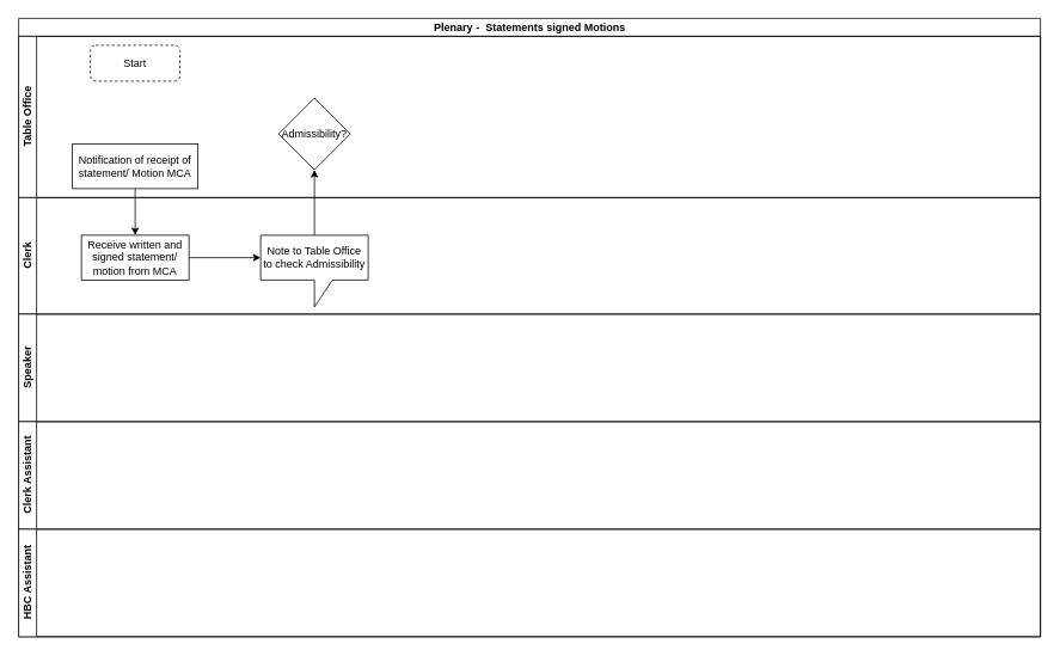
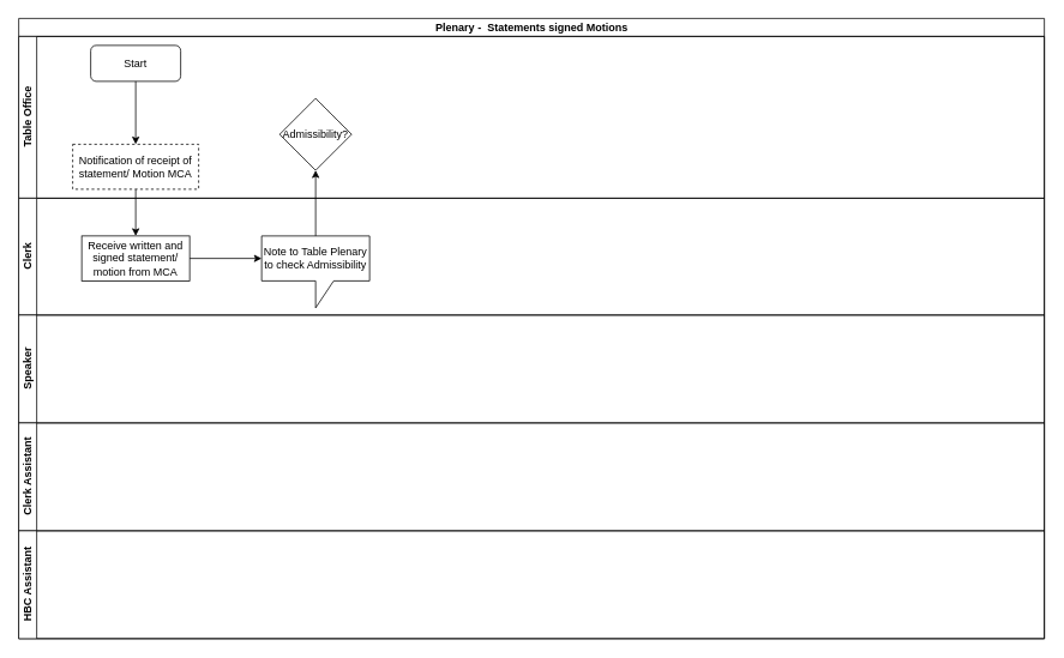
  <mxCell id="0" />
  <mxCell id="1" parent="0" />
  <mxCell id="2" value="Plenary -&amp;nbsp; Statements signed Motions" style="swimlane;html=1;childLayout=stackLayout;resizeParent=1;resizeParentMax=0;horizontal=1;startSize=20;horizontalStack=0;" vertex="1" parent="1"><mxGeometry x="20" y="20" width="1140" height="690" as="geometry" /></mxCell>
  <mxCell id="3" value="Table Office" style="swimlane;html=1;startSize=20;horizontal=0;" vertex="1" parent="2"><mxGeometry y="20" width="1140" height="180" as="geometry" /></mxCell>
- <mxCell id="4" value="Start" style="rounded=1;whiteSpace=wrap;html=1;dashed=1;" vertex="1" parent="3"><mxGeometry x="80" y="10" width="100" height="40" as="geometry" /></mxCell>
- <mxCell id="5" value="Notification of receipt of statement/ Motion MCA" style="rounded=0;whiteSpace=wrap;html=1;" vertex="1" parent="3"><mxGeometry x="60" y="120" width="140" height="50" as="geometry" /></mxCell>
+ <mxCell id="4" value="Start" style="rounded=1;whiteSpace=wrap;html=1;" vertex="1" parent="3"><mxGeometry x="80" y="10" width="100" height="40" as="geometry" /></mxCell>
+ <mxCell id="5" value="Notification of receipt of statement/ Motion MCA" style="rounded=0;whiteSpace=wrap;html=1;dashed=1;" vertex="1" parent="3"><mxGeometry x="60" y="120" width="140" height="50" as="geometry" /></mxCell>
+ <mxCell id="6" value="" style="edgeStyle=orthogonalEdgeStyle;rounded=0;orthogonalLoop=1;jettySize=auto;html=1;entryX=0.5;entryY=0;entryDx=0;entryDy=0;" edge="1" parent="3" source="4" target="5"><mxGeometry relative="1" as="geometry"><mxPoint x="130" y="120" as="targetPoint" /></mxGeometry></mxCell>
  <mxCell id="7" value="Admissibility?" style="rhombus;whiteSpace=wrap;html=1;" vertex="1" parent="3"><mxGeometry x="290" y="69" width="80" height="80" as="geometry" /></mxCell>
  <mxCell id="8" value="Clerk" style="swimlane;html=1;startSize=20;horizontal=0;" vertex="1" parent="2"><mxGeometry y="200" width="1140" height="130" as="geometry" /></mxCell>
- <mxCell id="9" value="Note to Table Office to check Admissibility" style="shape=callout;whiteSpace=wrap;html=1;perimeter=calloutPerimeter;" vertex="1" parent="8"><mxGeometry x="270" y="42" width="120" height="80" as="geometry" /></mxCell>
+ <mxCell id="9" value="Note to Table Plenary to check Admissibility" style="shape=callout;whiteSpace=wrap;html=1;perimeter=calloutPerimeter;" vertex="1" parent="8"><mxGeometry x="270" y="42" width="120" height="80" as="geometry" /></mxCell>
  <mxCell id="10" value="Receive written and signed statement/ motion from MCA" style="whiteSpace=wrap;html=1;rounded=0;" vertex="1" parent="8"><mxGeometry x="70" y="42" width="120" height="50" as="geometry" /></mxCell>
  <mxCell id="11" value="" style="edgeStyle=orthogonalEdgeStyle;rounded=0;orthogonalLoop=1;jettySize=auto;html=1;entryX=0;entryY=0;entryDx=0;entryDy=25;entryPerimeter=0;" edge="1" parent="8" source="10" target="9"><mxGeometry relative="1" as="geometry"><mxPoint x="270" y="79.5" as="targetPoint" /></mxGeometry></mxCell>
  <mxCell id="12" value="Speaker" style="swimlane;html=1;startSize=20;horizontal=0;" vertex="1" parent="2"><mxGeometry y="330" width="1140" height="120" as="geometry" /></mxCell>
  <mxCell id="13" value="Clerk Assistant" style="swimlane;html=1;startSize=20;horizontal=0;" vertex="1" parent="2"><mxGeometry y="450" width="1140" height="120" as="geometry" /></mxCell>
  <mxCell id="14" value="HBC Assistant" style="swimlane;html=1;startSize=20;horizontal=0;" vertex="1" parent="2"><mxGeometry y="570" width="1140" height="120" as="geometry" /></mxCell>
  <mxCell id="15" value="" style="edgeStyle=orthogonalEdgeStyle;rounded=0;orthogonalLoop=1;jettySize=auto;html=1;" edge="1" parent="2" source="5" target="10"><mxGeometry relative="1" as="geometry" /></mxCell>
  <mxCell id="16" value="" style="edgeStyle=orthogonalEdgeStyle;rounded=0;orthogonalLoop=1;jettySize=auto;html=1;" edge="1" parent="2" source="9" target="7"><mxGeometry relative="1" as="geometry" /></mxCell>
